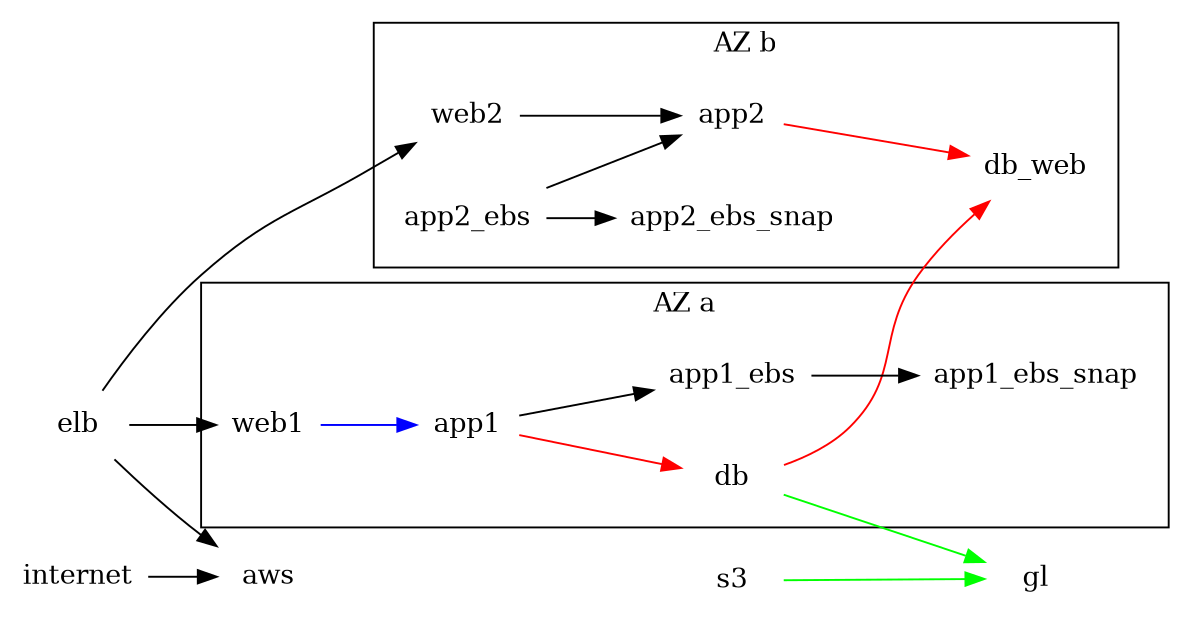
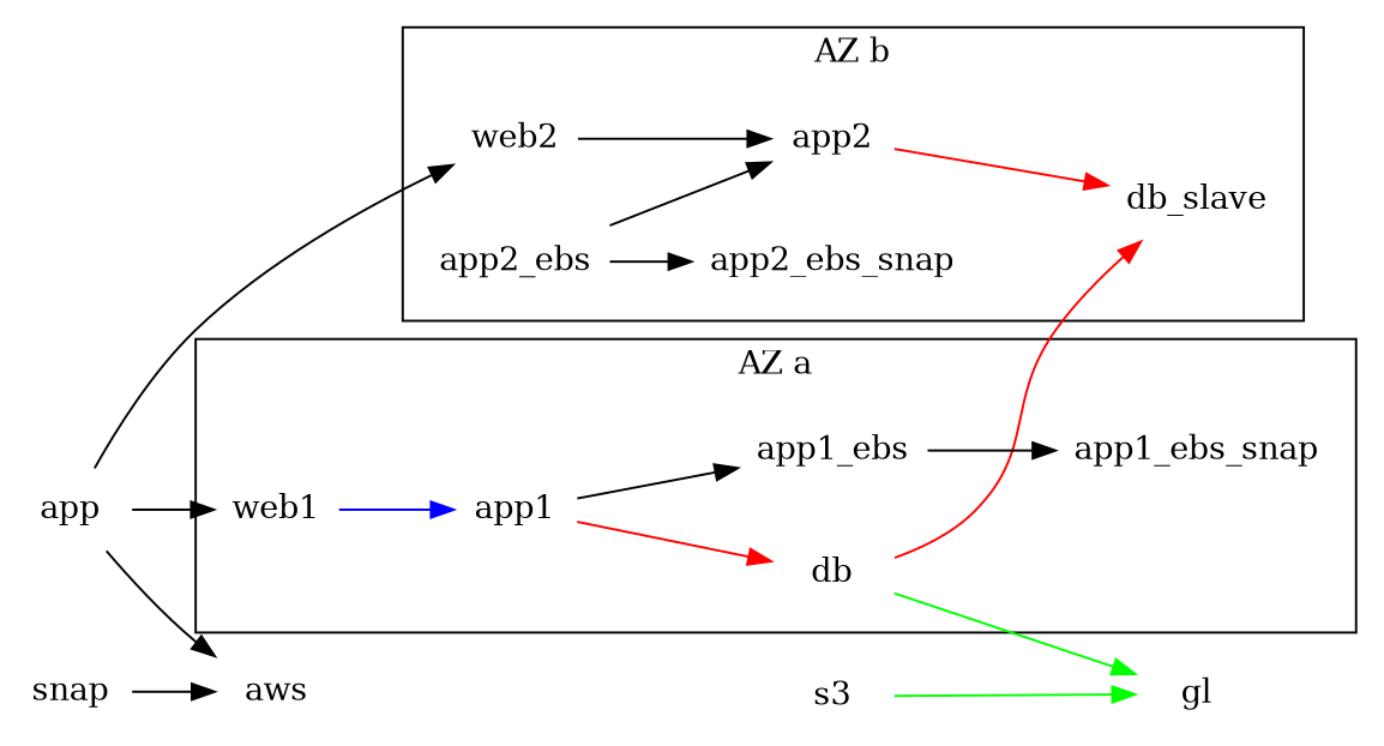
  digraph {
    rankdir=LR
    node [shape=none]
    web1
    app1
    db
    app1_ebs
    app1_ebs_snap
    web2
    app2
-   db_slave [label=db_web]
+   db_slave
    app2_ebs
    app2_ebs_snap
    gl
-   internet
+   internet [label=snap]
    aws
-   elb
+   elb [label=app]
    s3
    subgraph cluster_1 {
      label="AZ a"
      web1
      app1
      db
      app1_ebs
      app1_ebs_snap
    }
    subgraph cluster_2 {
      label="AZ b"
      web2
      app2
      db_slave
      app2_ebs
      app2_ebs_snap
    }
    web1 -> app1 [color=blue]
    app1 -> db [color=red]
    app1 -> app1_ebs
    db -> db_slave [color=red]
    db -> gl [color=green]
    app1_ebs -> app1_ebs_snap
    web2 -> app2 [color=black]
    app2 -> db_slave [color=red]
    app2_ebs -> app2
    app2_ebs -> app2_ebs_snap
    internet -> aws
    elb -> web1
    elb -> web2
    elb -> aws
    s3 -> gl [color=green]
  }
